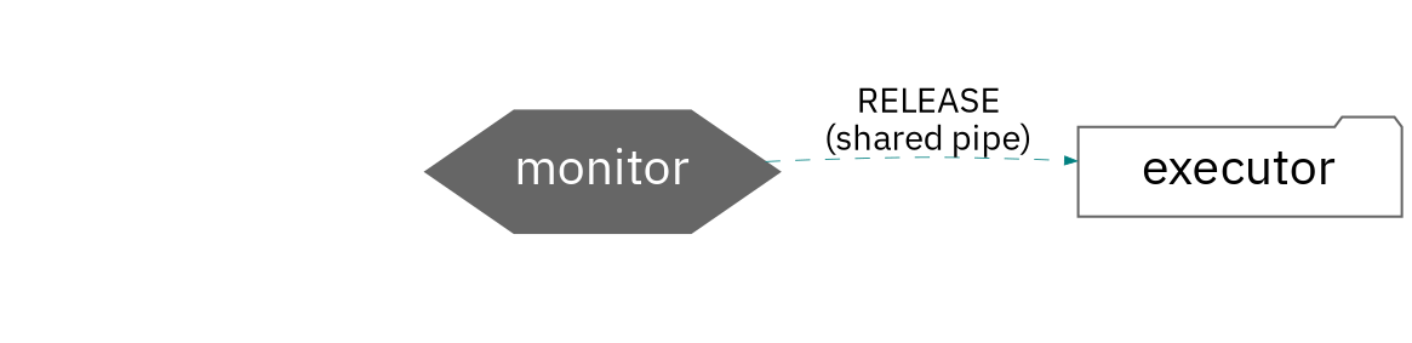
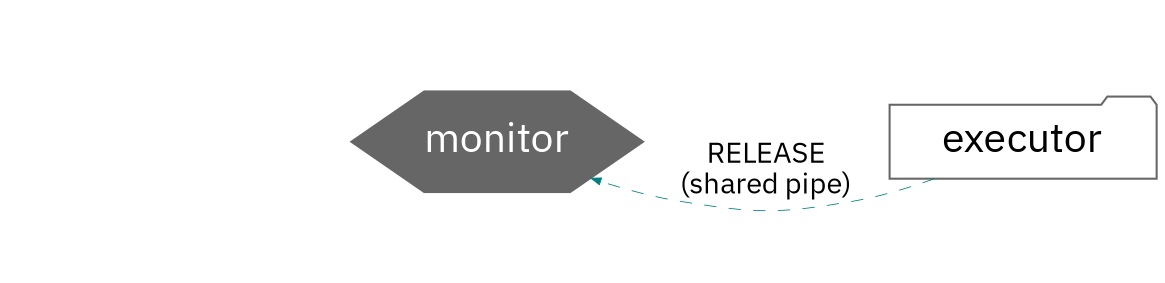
  digraph {
    fontname="IBM Plex Sans"
    rankdir=LR
    ranksep=0.5
    node [color=gray40 fontname="IBM Plex Sans" fontsize=20]
    edge [arrowsize=0.5 fontname="IBM Plex Sans" penwidth=0.4]
    monitor [fontcolor=white shape=hexagon style=filled width=1.8]
    executor [shape=folder width=1.8]
    tmp [shape=circle style=invis width=1.8 color=""]
-   monitor -> executor [color=teal label="RELEASE\n(shared pipe)" style=dashed]
+   executor -> monitor [color=teal label="RELEASE\n(shared pipe)" style=dashed]
    tmp -> monitor [style=invis]
  }
